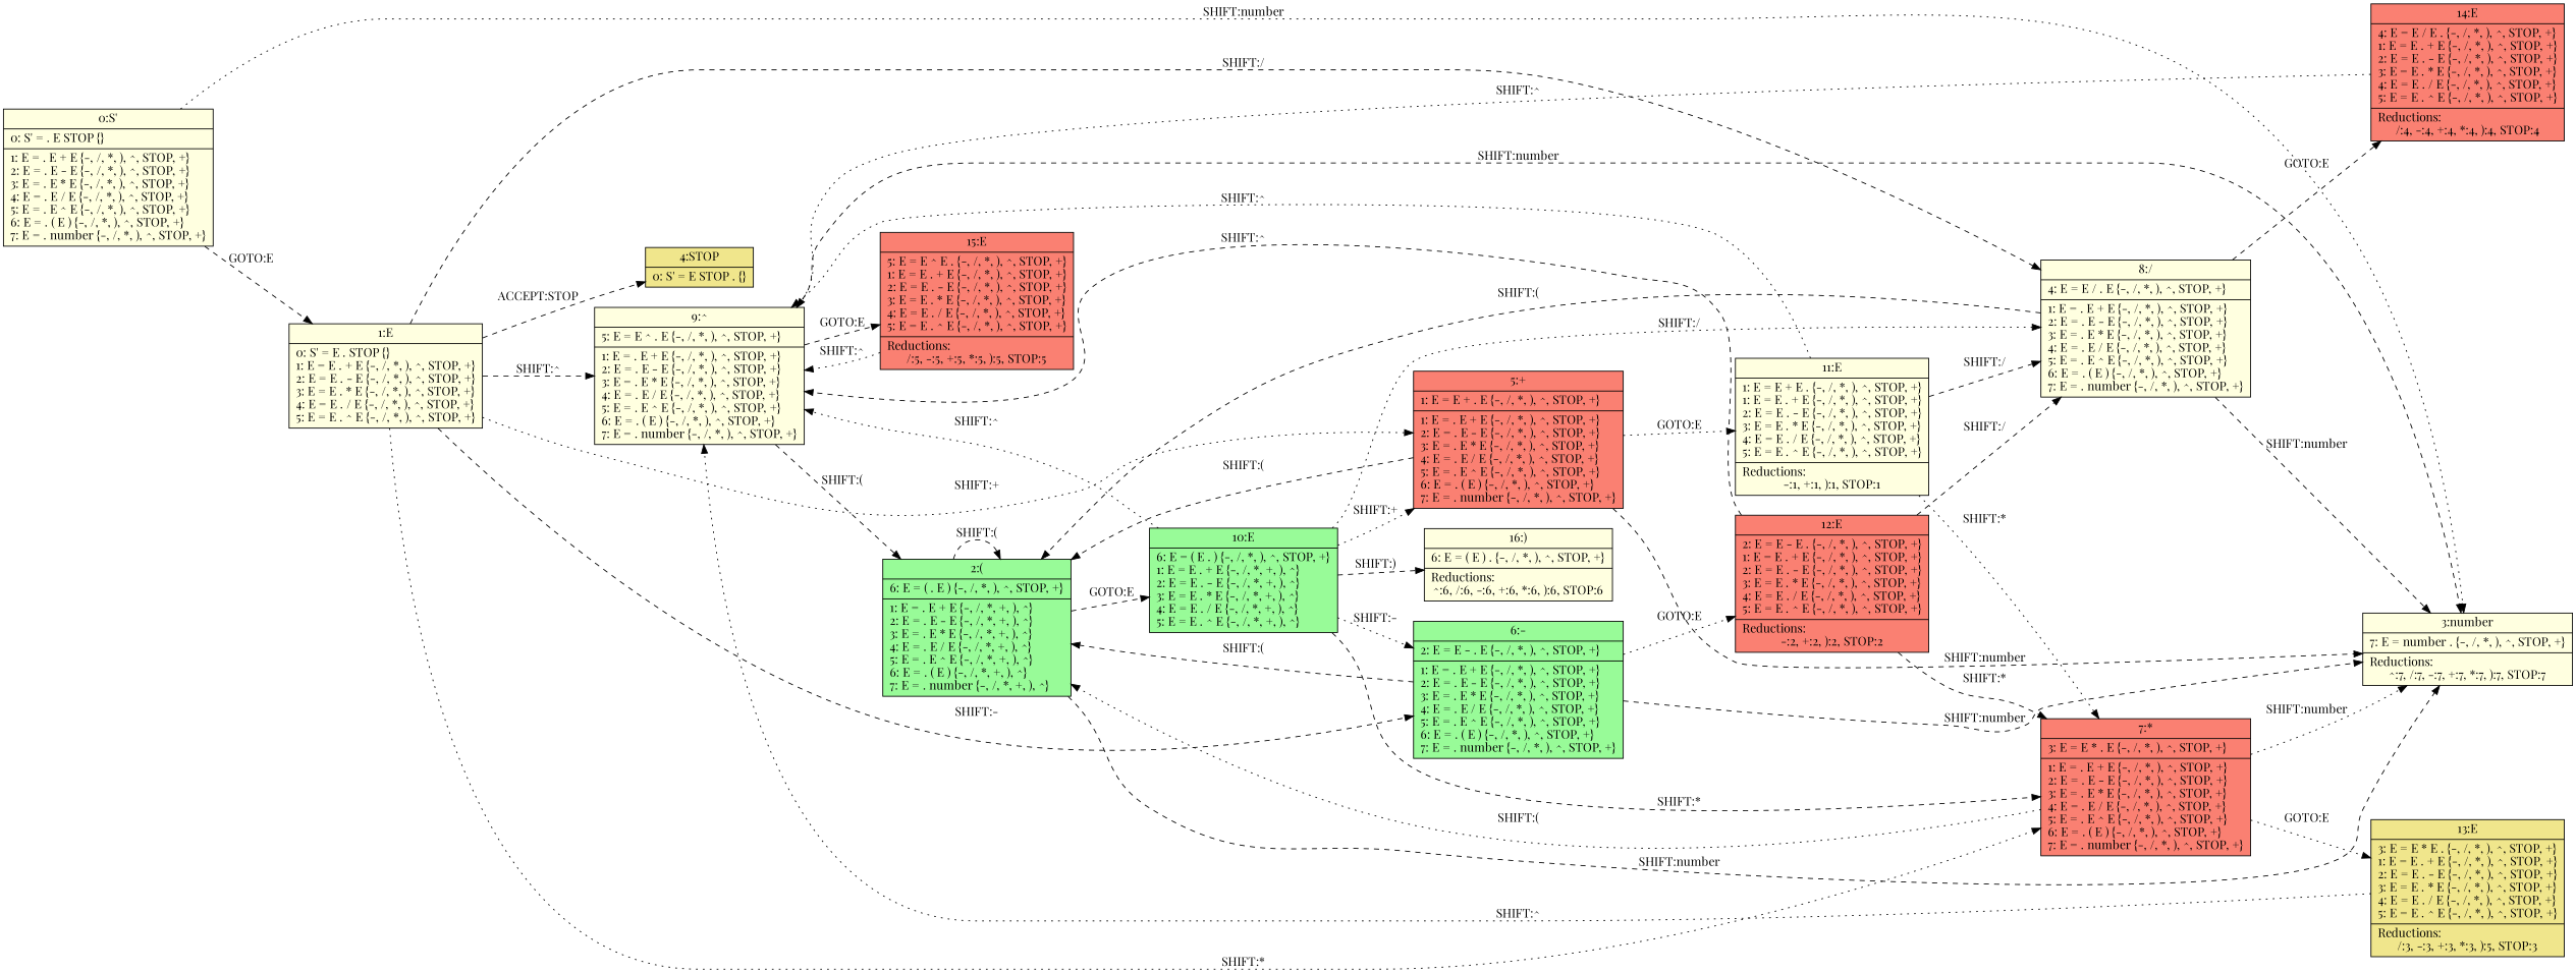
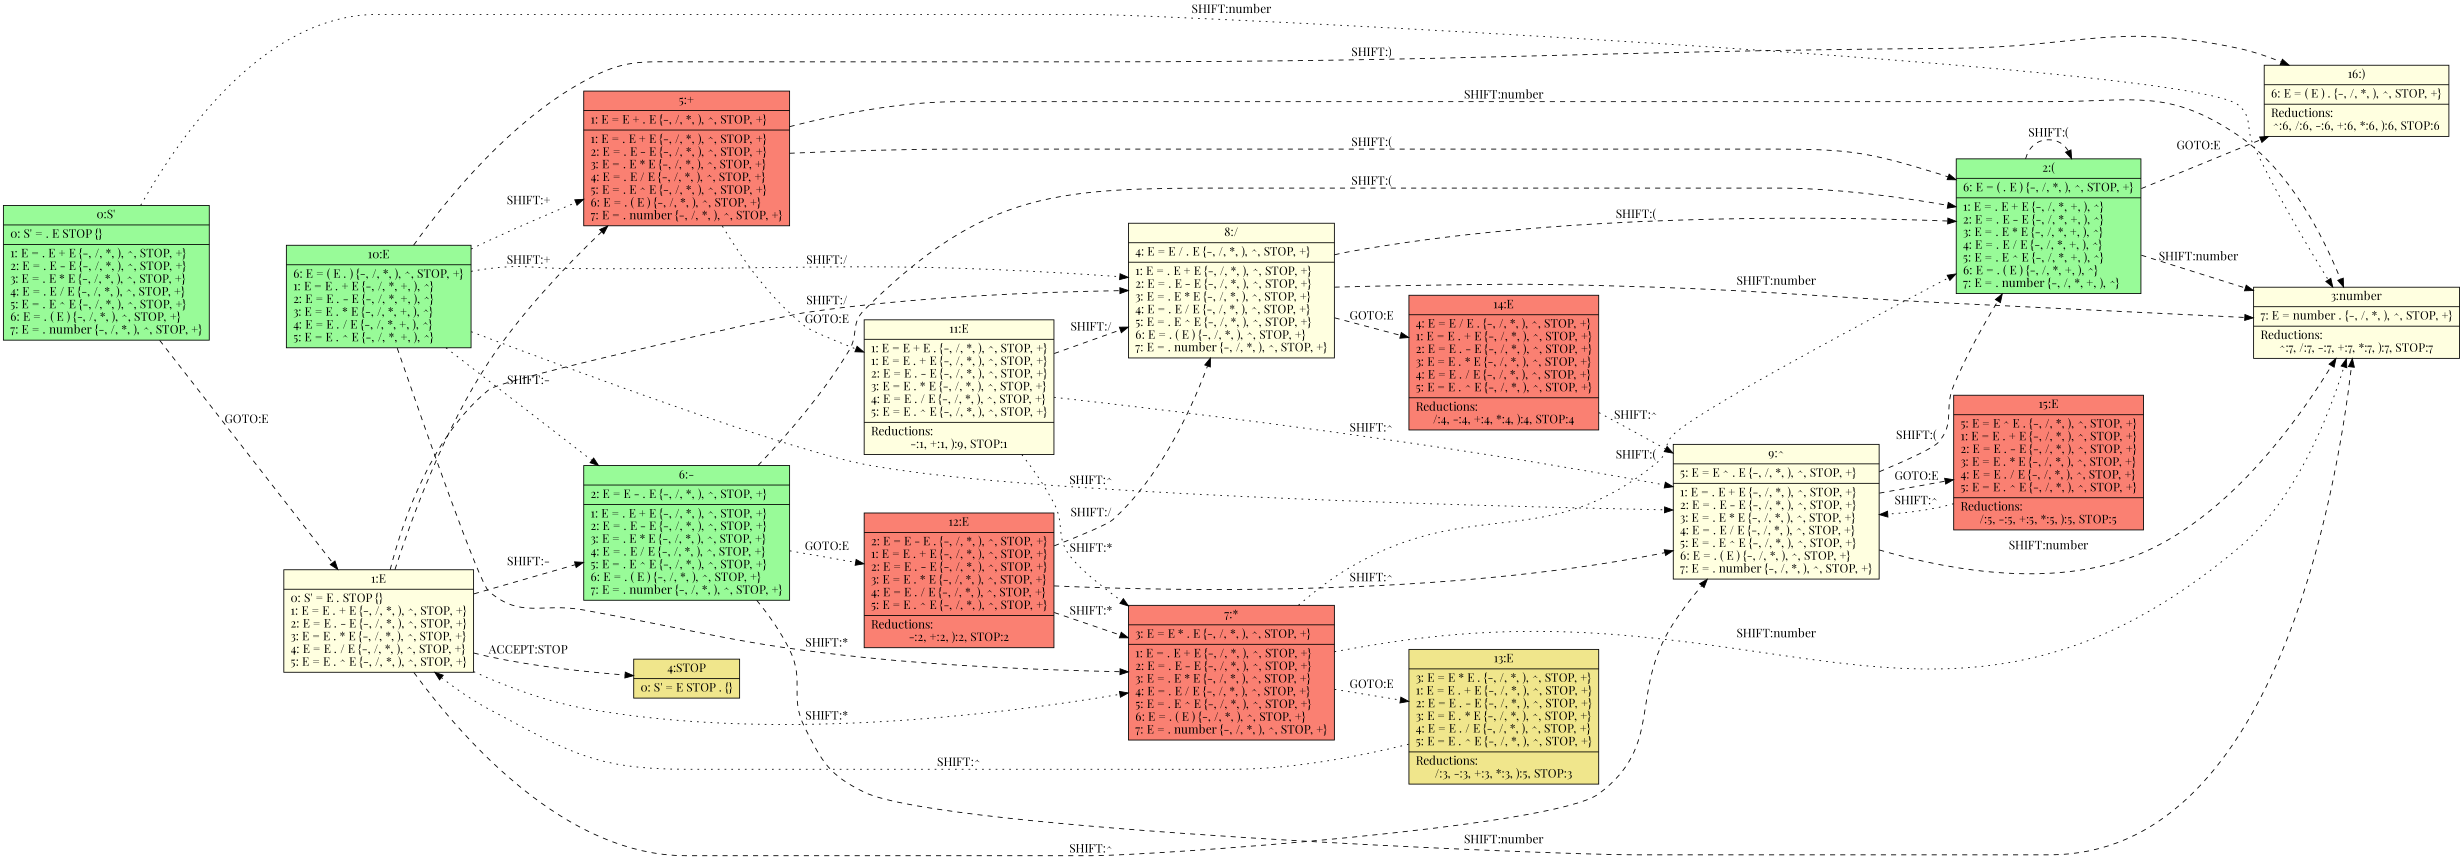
  digraph {
    fontname="Playfair Display"
    fontsize=8
    nodesep=0.3
    rankdir=LR
    node [fillcolor=lightyellow fontname="Playfair Display" shape=record style=filled]
    edge [arrowtail=empty dir=black fontname="Playfair Display" style=dashed]
-   n1 [label="0:S'|0: S' = . E STOP   \{\}\l|1: E = . E + E   \{-, /, *, ), ^, STOP, +\}\l2: E = . E - E   \{-, /, *, ), ^, STOP, +\}\l3: E = . E * E   \{-, /, *, ), ^, STOP, +\}\l4: E = . E / E   \{-, /, *, ), ^, STOP, +\}\l5: E = . E ^ E   \{-, /, *, ), ^, STOP, +\}\l6: E = . ( E )   \{-, /, *, ), ^, STOP, +\}\l7: E = . number   \{-, /, *, ), ^, STOP, +\}\l"]
+   n1 [fillcolor=palegreen label="0:S'|0: S' = . E STOP   \{\}\l|1: E = . E + E   \{-, /, *, ), ^, STOP, +\}\l2: E = . E - E   \{-, /, *, ), ^, STOP, +\}\l3: E = . E * E   \{-, /, *, ), ^, STOP, +\}\l4: E = . E / E   \{-, /, *, ), ^, STOP, +\}\l5: E = . E ^ E   \{-, /, *, ), ^, STOP, +\}\l6: E = . ( E )   \{-, /, *, ), ^, STOP, +\}\l7: E = . number   \{-, /, *, ), ^, STOP, +\}\l"]
    n2 [label="3:number|7: E = number .   \{-, /, *, ), ^, STOP, +\}\l|Reductions:\l^:7, /:7, -:7, +:7, *:7, ):7, STOP:7"]
    n3 [label="1:E|0: S' = E . STOP   \{\}\l1: E = E . + E   \{-, /, *, ), ^, STOP, +\}\l2: E = E . - E   \{-, /, *, ), ^, STOP, +\}\l3: E = E . * E   \{-, /, *, ), ^, STOP, +\}\l4: E = E . / E   \{-, /, *, ), ^, STOP, +\}\l5: E = E . ^ E   \{-, /, *, ), ^, STOP, +\}\l"]
    n4 [fillcolor=palegreen label="2:(|6: E = ( . E )   \{-, /, *, ), ^, STOP, +\}\l|1: E = . E + E   \{-, /, *, +, ), ^\}\l2: E = . E - E   \{-, /, *, +, ), ^\}\l3: E = . E * E   \{-, /, *, +, ), ^\}\l4: E = . E / E   \{-, /, *, +, ), ^\}\l5: E = . E ^ E   \{-, /, *, +, ), ^\}\l6: E = . ( E )   \{-, /, *, +, ), ^\}\l7: E = . number   \{-, /, *, +, ), ^\}\l"]
    n5 [fillcolor=palegreen label="10:E|6: E = ( E . )   \{-, /, *, ), ^, STOP, +\}\l1: E = E . + E   \{-, /, *, +, ), ^\}\l2: E = E . - E   \{-, /, *, +, ), ^\}\l3: E = E . * E   \{-, /, *, +, ), ^\}\l4: E = E . / E   \{-, /, *, +, ), ^\}\l5: E = E . ^ E   \{-, /, *, +, ), ^\}\l"]
    n6 [label="9:^|5: E = E ^ . E   \{-, /, *, ), ^, STOP, +\}\l|1: E = . E + E   \{-, /, *, ), ^, STOP, +\}\l2: E = . E - E   \{-, /, *, ), ^, STOP, +\}\l3: E = . E * E   \{-, /, *, ), ^, STOP, +\}\l4: E = . E / E   \{-, /, *, ), ^, STOP, +\}\l5: E = . E ^ E   \{-, /, *, ), ^, STOP, +\}\l6: E = . ( E )   \{-, /, *, ), ^, STOP, +\}\l7: E = . number   \{-, /, *, ), ^, STOP, +\}\l"]
    n7 [label="8:/|4: E = E / . E   \{-, /, *, ), ^, STOP, +\}\l|1: E = . E + E   \{-, /, *, ), ^, STOP, +\}\l2: E = . E - E   \{-, /, *, ), ^, STOP, +\}\l3: E = . E * E   \{-, /, *, ), ^, STOP, +\}\l4: E = . E / E   \{-, /, *, ), ^, STOP, +\}\l5: E = . E ^ E   \{-, /, *, ), ^, STOP, +\}\l6: E = . ( E )   \{-, /, *, ), ^, STOP, +\}\l7: E = . number   \{-, /, *, ), ^, STOP, +\}\l"]
    n8 [fillcolor=palegreen label="6:-|2: E = E - . E   \{-, /, *, ), ^, STOP, +\}\l|1: E = . E + E   \{-, /, *, ), ^, STOP, +\}\l2: E = . E - E   \{-, /, *, ), ^, STOP, +\}\l3: E = . E * E   \{-, /, *, ), ^, STOP, +\}\l4: E = . E / E   \{-, /, *, ), ^, STOP, +\}\l5: E = . E ^ E   \{-, /, *, ), ^, STOP, +\}\l6: E = . ( E )   \{-, /, *, ), ^, STOP, +\}\l7: E = . number   \{-, /, *, ), ^, STOP, +\}\l"]
    n9 [fillcolor=salmon label="5:+|1: E = E + . E   \{-, /, *, ), ^, STOP, +\}\l|1: E = . E + E   \{-, /, *, ), ^, STOP, +\}\l2: E = . E - E   \{-, /, *, ), ^, STOP, +\}\l3: E = . E * E   \{-, /, *, ), ^, STOP, +\}\l4: E = . E / E   \{-, /, *, ), ^, STOP, +\}\l5: E = . E ^ E   \{-, /, *, ), ^, STOP, +\}\l6: E = . ( E )   \{-, /, *, ), ^, STOP, +\}\l7: E = . number   \{-, /, *, ), ^, STOP, +\}\l"]
    n10 [fillcolor=salmon label="7:*|3: E = E * . E   \{-, /, *, ), ^, STOP, +\}\l|1: E = . E + E   \{-, /, *, ), ^, STOP, +\}\l2: E = . E - E   \{-, /, *, ), ^, STOP, +\}\l3: E = . E * E   \{-, /, *, ), ^, STOP, +\}\l4: E = . E / E   \{-, /, *, ), ^, STOP, +\}\l5: E = . E ^ E   \{-, /, *, ), ^, STOP, +\}\l6: E = . ( E )   \{-, /, *, ), ^, STOP, +\}\l7: E = . number   \{-, /, *, ), ^, STOP, +\}\l"]
    n11 [fillcolor=khaki label="4:STOP|0: S' = E STOP .   \{\}\l"]
    n12 [label="16:)|6: E = ( E ) .   \{-, /, *, ), ^, STOP, +\}\l|Reductions:\l^:6, /:6, -:6, +:6, *:6, ):6, STOP:6"]
    n13 [fillcolor=salmon label="15:E|5: E = E ^ E .   \{-, /, *, ), ^, STOP, +\}\l1: E = E . + E   \{-, /, *, ), ^, STOP, +\}\l2: E = E . - E   \{-, /, *, ), ^, STOP, +\}\l3: E = E . * E   \{-, /, *, ), ^, STOP, +\}\l4: E = E . / E   \{-, /, *, ), ^, STOP, +\}\l5: E = E . ^ E   \{-, /, *, ), ^, STOP, +\}\l|Reductions:\l/:5, -:5, +:5, *:5, ):5, STOP:5"]
    n14 [fillcolor=salmon label="14:E|4: E = E / E .   \{-, /, *, ), ^, STOP, +\}\l1: E = E . + E   \{-, /, *, ), ^, STOP, +\}\l2: E = E . - E   \{-, /, *, ), ^, STOP, +\}\l3: E = E . * E   \{-, /, *, ), ^, STOP, +\}\l4: E = E . / E   \{-, /, *, ), ^, STOP, +\}\l5: E = E . ^ E   \{-, /, *, ), ^, STOP, +\}\l|Reductions:\l/:4, -:4, +:4, *:4, ):4, STOP:4"]
    n15 [fillcolor=salmon label="12:E|2: E = E - E .   \{-, /, *, ), ^, STOP, +\}\l1: E = E . + E   \{-, /, *, ), ^, STOP, +\}\l2: E = E . - E   \{-, /, *, ), ^, STOP, +\}\l3: E = E . * E   \{-, /, *, ), ^, STOP, +\}\l4: E = E . / E   \{-, /, *, ), ^, STOP, +\}\l5: E = E . ^ E   \{-, /, *, ), ^, STOP, +\}\l|Reductions:\l-:2, +:2, ):2, STOP:2"]
-   n16 [label="11:E|1: E = E + E .   \{-, /, *, ), ^, STOP, +\}\l1: E = E . + E   \{-, /, *, ), ^, STOP, +\}\l2: E = E . - E   \{-, /, *, ), ^, STOP, +\}\l3: E = E . * E   \{-, /, *, ), ^, STOP, +\}\l4: E = E . / E   \{-, /, *, ), ^, STOP, +\}\l5: E = E . ^ E   \{-, /, *, ), ^, STOP, +\}\l|Reductions:\l-:1, +:1, ):1, STOP:1"]
+   n16 [label="11:E|1: E = E + E .   \{-, /, *, ), ^, STOP, +\}\l1: E = E . + E   \{-, /, *, ), ^, STOP, +\}\l2: E = E . - E   \{-, /, *, ), ^, STOP, +\}\l3: E = E . * E   \{-, /, *, ), ^, STOP, +\}\l4: E = E . / E   \{-, /, *, ), ^, STOP, +\}\l5: E = E . ^ E   \{-, /, *, ), ^, STOP, +\}\l|Reductions:\l-:1, +:1, ):9, STOP:1"]
    n17 [fillcolor=khaki label="13:E|3: E = E * E .   \{-, /, *, ), ^, STOP, +\}\l1: E = E . + E   \{-, /, *, ), ^, STOP, +\}\l2: E = E . - E   \{-, /, *, ), ^, STOP, +\}\l3: E = E . * E   \{-, /, *, ), ^, STOP, +\}\l4: E = E . / E   \{-, /, *, ), ^, STOP, +\}\l5: E = E . ^ E   \{-, /, *, ), ^, STOP, +\}\l|Reductions:\l/:3, -:3, +:3, *:3, ):5, STOP:3"]
    n1 -> n2 [label="SHIFT:number" style=dotted]
    n1 -> n3 [label="GOTO:E"]
    n3 -> n6 [label="SHIFT:^"]
    n3 -> n7 [label="SHIFT:/"]
    n3 -> n8 [label="SHIFT:-"]
-   n3 -> n9 [label="SHIFT:+" style=dotted]
+   n3 -> n9 [label="SHIFT:+"]
    n3 -> n10 [label="SHIFT:*" style=dotted]
    n3 -> n11 [label="ACCEPT:STOP"]
    n4 -> n2 [label="SHIFT:number"]
    n4 -> n4 [label="SHIFT:("]
-   n4 -> n5 [label="GOTO:E"]
+   n4 -> n12 [label="GOTO:E"]
    n5 -> n6 [label="SHIFT:^" style=dotted]
    n5 -> n7 [label="SHIFT:/" style=dotted]
    n5 -> n8 [label="SHIFT:-" style=dotted]
    n5 -> n9 [label="SHIFT:+" style=dotted]
    n5 -> n10 [label="SHIFT:*"]
    n5 -> n12 [label="SHIFT:)"]
    n6 -> n2 [label="SHIFT:number"]
    n6 -> n4 [label="SHIFT:("]
    n6 -> n13 [label="GOTO:E"]
    n7 -> n2 [label="SHIFT:number"]
    n7 -> n4 [label="SHIFT:("]
    n7 -> n14 [label="GOTO:E"]
    n8 -> n2 [label="SHIFT:number"]
    n8 -> n4 [label="SHIFT:("]
    n8 -> n15 [label="GOTO:E" style=dotted]
    n9 -> n2 [label="SHIFT:number"]
    n9 -> n4 [label="SHIFT:("]
    n9 -> n16 [label="GOTO:E" style=dotted]
    n10 -> n2 [label="SHIFT:number" style=dotted]
    n10 -> n4 [label="SHIFT:(" style=dotted]
    n10 -> n17 [label="GOTO:E" style=dotted]
    n13 -> n6 [label="SHIFT:^" style=dotted]
    n14 -> n6 [label="SHIFT:^" style=dotted]
    n15 -> n6 [label="SHIFT:^"]
    n15 -> n7 [label="SHIFT:/"]
    n15 -> n10 [label="SHIFT:*"]
    n16 -> n6 [label="SHIFT:^" style=dotted]
    n16 -> n7 [label="SHIFT:/"]
    n16 -> n10 [label="SHIFT:*" style=dotted]
-   n17 -> n6 [label="SHIFT:^" style=dotted]
+   n17 -> n3 [label="SHIFT:^" style=dotted]
  }
